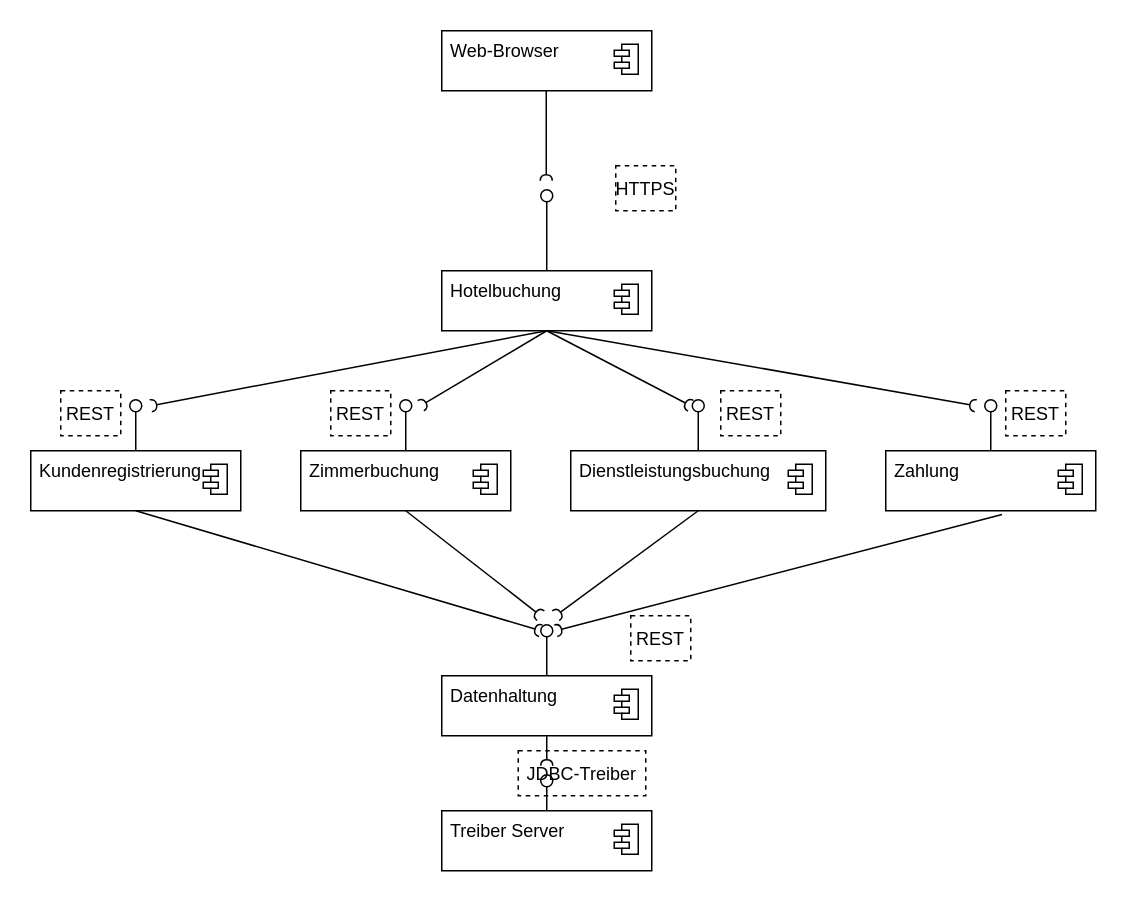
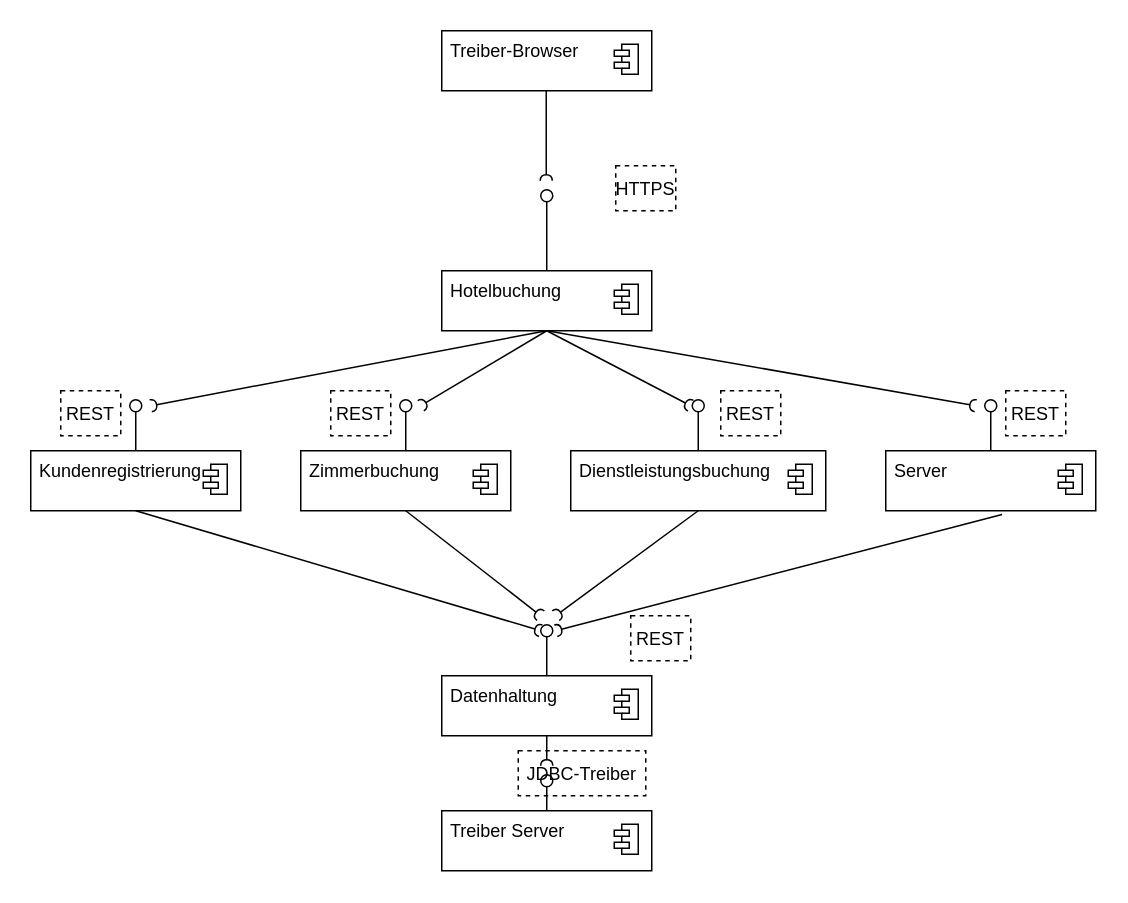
  <mxCell id="0" />
  <mxCell id="1" parent="0" />
  <mxCell id="2" value="" style="fontStyle=1;align=center;verticalAlign=top;childLayout=stackLayout;horizontal=1;horizontalStack=0;resizeParent=1;resizeParentMax=0;resizeLast=0;marginBottom=0;" vertex="1" parent="1"><mxGeometry x="294" y="180" width="140" height="40" as="geometry" /></mxCell>
  <mxCell id="3" value="Hotelbuchung" style="html=1;align=left;spacingLeft=4;verticalAlign=top;strokeColor=none;fillColor=none;" vertex="1" parent="2"><mxGeometry width="140" height="40" as="geometry" /></mxCell>
  <mxCell id="4" value="" style="shape=module;jettyWidth=10;jettyHeight=4;" vertex="1" parent="3"><mxGeometry x="1" width="16" height="20" relative="1" as="geometry"><mxPoint x="-25" y="9" as="offset" /></mxGeometry></mxCell>
  <mxCell id="5" value="" style="fontStyle=1;align=center;verticalAlign=top;childLayout=stackLayout;horizontal=1;horizontalStack=0;resizeParent=1;resizeParentMax=0;resizeLast=0;marginBottom=0;" vertex="1" parent="1"><mxGeometry x="294" y="20" width="140" height="40" as="geometry" /></mxCell>
- <mxCell id="6" value="Web-Browser" style="html=1;align=left;spacingLeft=4;verticalAlign=top;strokeColor=none;fillColor=none;" vertex="1" parent="5"><mxGeometry width="140" height="40" as="geometry" /></mxCell>
+ <mxCell id="6" value="Treiber-Browser" style="html=1;align=left;spacingLeft=4;verticalAlign=top;strokeColor=none;fillColor=none;" vertex="1" parent="5"><mxGeometry width="140" height="40" as="geometry" /></mxCell>
  <mxCell id="7" value="" style="shape=module;jettyWidth=10;jettyHeight=4;" vertex="1" parent="6"><mxGeometry x="1" width="16" height="20" relative="1" as="geometry"><mxPoint x="-25" y="9" as="offset" /></mxGeometry></mxCell>
  <mxCell id="8" value="" style="html=1;verticalAlign=bottom;labelBackgroundColor=none;startArrow=oval;startFill=0;startSize=8;endArrow=none;rounded=0;entryX=0.5;entryY=0;entryDx=0;entryDy=0;" edge="1" parent="1" target="15"><mxGeometry x="-1" y="3" relative="1" as="geometry"><mxPoint x="364" y="420" as="sourcePoint" /><mxPoint x="380" y="400" as="targetPoint" /></mxGeometry></mxCell>
  <mxCell id="9" value="" style="html=1;verticalAlign=bottom;labelBackgroundColor=none;startArrow=halfCircle;startFill=0;startSize=2;endArrow=none;rounded=0;entryX=0.5;entryY=1;entryDx=0;entryDy=0;" edge="1" parent="1" target="27"><mxGeometry x="-1" y="3" relative="1" as="geometry"><mxPoint x="360" y="420" as="sourcePoint" /><mxPoint x="40" y="410" as="targetPoint" /></mxGeometry></mxCell>
  <mxCell id="10" value="REST" style="fontStyle=0;dashed=1;" vertex="1" parent="1"><mxGeometry x="420" y="410" width="40" height="30" as="geometry" /></mxCell>
  <mxCell id="11" value="" style="fontStyle=1;align=center;verticalAlign=top;childLayout=stackLayout;horizontal=1;horizontalStack=0;resizeParent=1;resizeParentMax=0;resizeLast=0;marginBottom=0;" vertex="1" parent="1"><mxGeometry x="294" y="540" width="140" height="40" as="geometry" /></mxCell>
  <mxCell id="12" value="Treiber Server" style="html=1;align=left;spacingLeft=4;verticalAlign=top;strokeColor=none;fillColor=none;" vertex="1" parent="11"><mxGeometry width="140" height="40" as="geometry" /></mxCell>
  <mxCell id="13" value="" style="shape=module;jettyWidth=10;jettyHeight=4;" vertex="1" parent="12"><mxGeometry x="1" width="16" height="20" relative="1" as="geometry"><mxPoint x="-25" y="9" as="offset" /></mxGeometry></mxCell>
  <mxCell id="14" value="" style="fontStyle=1;align=center;verticalAlign=top;childLayout=stackLayout;horizontal=1;horizontalStack=0;resizeParent=1;resizeParentMax=0;resizeLast=0;marginBottom=0;" vertex="1" parent="1"><mxGeometry x="294" y="450" width="140" height="40" as="geometry" /></mxCell>
  <mxCell id="15" value="Datenhaltung" style="html=1;align=left;spacingLeft=4;verticalAlign=top;strokeColor=none;fillColor=none;" vertex="1" parent="14"><mxGeometry width="140" height="40" as="geometry" /></mxCell>
  <mxCell id="16" value="" style="shape=module;jettyWidth=10;jettyHeight=4;" vertex="1" parent="15"><mxGeometry x="1" width="16" height="20" relative="1" as="geometry"><mxPoint x="-25" y="9" as="offset" /></mxGeometry></mxCell>
  <mxCell id="17" value="" style="fontStyle=1;align=center;verticalAlign=top;childLayout=stackLayout;horizontal=1;horizontalStack=0;resizeParent=1;resizeParentMax=0;resizeLast=0;marginBottom=0;" vertex="1" parent="1"><mxGeometry x="590" y="300" width="140" height="40" as="geometry" /></mxCell>
- <mxCell id="18" value="Zahlung" style="html=1;align=left;spacingLeft=4;verticalAlign=top;strokeColor=none;fillColor=none;" vertex="1" parent="17"><mxGeometry width="140" height="40" as="geometry" /></mxCell>
+ <mxCell id="18" value="Server" style="html=1;align=left;spacingLeft=4;verticalAlign=top;strokeColor=none;fillColor=none;" vertex="1" parent="17"><mxGeometry width="140" height="40" as="geometry" /></mxCell>
  <mxCell id="19" value="" style="shape=module;jettyWidth=10;jettyHeight=4;" vertex="1" parent="18"><mxGeometry x="1" width="16" height="20" relative="1" as="geometry"><mxPoint x="-25" y="9" as="offset" /></mxGeometry></mxCell>
  <mxCell id="20" value="" style="fontStyle=1;align=center;verticalAlign=top;childLayout=stackLayout;horizontal=1;horizontalStack=0;resizeParent=1;resizeParentMax=0;resizeLast=0;marginBottom=0;" vertex="1" parent="1"><mxGeometry x="380" y="300" width="170" height="40" as="geometry" /></mxCell>
  <mxCell id="21" value="Dienstleistungsbuchung" style="html=1;align=left;spacingLeft=4;verticalAlign=top;strokeColor=none;fillColor=none;" vertex="1" parent="20"><mxGeometry width="170" height="40" as="geometry" /></mxCell>
  <mxCell id="22" value="" style="shape=module;jettyWidth=10;jettyHeight=4;" vertex="1" parent="21"><mxGeometry x="1" width="16" height="20" relative="1" as="geometry"><mxPoint x="-25" y="9" as="offset" /></mxGeometry></mxCell>
  <mxCell id="23" value="" style="fontStyle=1;align=center;verticalAlign=top;childLayout=stackLayout;horizontal=1;horizontalStack=0;resizeParent=1;resizeParentMax=0;resizeLast=0;marginBottom=0;" vertex="1" parent="1"><mxGeometry x="200" y="300" width="140" height="40" as="geometry" /></mxCell>
  <mxCell id="24" value="Zimmerbuchung" style="html=1;align=left;spacingLeft=4;verticalAlign=top;strokeColor=none;fillColor=none;" vertex="1" parent="23"><mxGeometry width="140" height="40" as="geometry" /></mxCell>
  <mxCell id="25" value="" style="shape=module;jettyWidth=10;jettyHeight=4;" vertex="1" parent="24"><mxGeometry x="1" width="16" height="20" relative="1" as="geometry"><mxPoint x="-25" y="9" as="offset" /></mxGeometry></mxCell>
  <mxCell id="26" value="" style="fontStyle=1;align=center;verticalAlign=top;childLayout=stackLayout;horizontal=1;horizontalStack=0;resizeParent=1;resizeParentMax=0;resizeLast=0;marginBottom=0;" vertex="1" parent="1"><mxGeometry x="20" y="300" width="140" height="40" as="geometry" /></mxCell>
  <mxCell id="27" value="Kundenregistrierung" style="html=1;align=left;spacingLeft=4;verticalAlign=top;strokeColor=none;fillColor=none;" vertex="1" parent="26"><mxGeometry width="140" height="40" as="geometry" /></mxCell>
  <mxCell id="28" value="" style="shape=module;jettyWidth=10;jettyHeight=4;" vertex="1" parent="27"><mxGeometry x="1" width="16" height="20" relative="1" as="geometry"><mxPoint x="-25" y="9" as="offset" /></mxGeometry></mxCell>
  <mxCell id="29" value="" style="html=1;verticalAlign=bottom;labelBackgroundColor=none;startArrow=oval;startFill=0;startSize=8;endArrow=none;rounded=0;entryX=0.5;entryY=0;entryDx=0;entryDy=0;" edge="1" parent="1" target="21"><mxGeometry x="-1" y="3" relative="1" as="geometry"><mxPoint x="465" y="270" as="sourcePoint" /><mxPoint x="496.34" y="240" as="targetPoint" /></mxGeometry></mxCell>
  <mxCell id="30" value="" style="html=1;verticalAlign=bottom;labelBackgroundColor=none;startArrow=halfCircle;startFill=0;startSize=2;endArrow=none;rounded=0;entryX=0.5;entryY=1;entryDx=0;entryDy=0;" edge="1" parent="1" target="3"><mxGeometry x="-1" y="3" relative="1" as="geometry"><mxPoint x="460" y="270" as="sourcePoint" /><mxPoint x="390" y="220" as="targetPoint" /></mxGeometry></mxCell>
  <mxCell id="31" value="REST" style="fontStyle=0;dashed=1;" vertex="1" parent="1"><mxGeometry x="40" y="260" width="40" height="30" as="geometry" /></mxCell>
  <mxCell id="32" value="" style="html=1;verticalAlign=bottom;labelBackgroundColor=none;startArrow=oval;startFill=0;startSize=8;endArrow=none;rounded=0;entryX=0.5;entryY=0;entryDx=0;entryDy=0;" edge="1" parent="1" target="3"><mxGeometry x="-1" y="3" relative="1" as="geometry"><mxPoint x="364" y="130" as="sourcePoint" /><mxPoint x="290" y="180" as="targetPoint" /></mxGeometry></mxCell>
  <mxCell id="33" value="" style="html=1;verticalAlign=bottom;labelBackgroundColor=none;startArrow=halfCircle;startFill=0;startSize=2;endArrow=none;rounded=0;entryX=0.5;entryY=1;entryDx=0;entryDy=0;" edge="1" parent="1"><mxGeometry x="-1" y="3" relative="1" as="geometry"><mxPoint x="363.66" y="120" as="sourcePoint" /><mxPoint x="363.66" y="60" as="targetPoint" /></mxGeometry></mxCell>
  <mxCell id="34" value="HTTPS" style="fontStyle=0;dashed=1;" vertex="1" parent="1"><mxGeometry x="410" y="110" width="40" height="30" as="geometry" /></mxCell>
  <mxCell id="35" value="" style="html=1;verticalAlign=bottom;labelBackgroundColor=none;startArrow=oval;startFill=0;startSize=8;endArrow=none;rounded=0;entryX=0.5;entryY=0;entryDx=0;entryDy=0;" edge="1" parent="1" target="27"><mxGeometry x="-1" y="3" relative="1" as="geometry"><mxPoint x="90" y="270" as="sourcePoint" /><mxPoint x="130" y="230" as="targetPoint" /></mxGeometry></mxCell>
  <mxCell id="36" value="" style="html=1;verticalAlign=bottom;labelBackgroundColor=none;startArrow=oval;startFill=0;startSize=8;endArrow=none;rounded=0;entryX=0.5;entryY=0;entryDx=0;entryDy=0;" edge="1" parent="1" target="24"><mxGeometry x="-1" y="3" relative="1" as="geometry"><mxPoint x="270" y="270" as="sourcePoint" /><mxPoint x="435" y="320" as="targetPoint" /></mxGeometry></mxCell>
  <mxCell id="37" value="" style="html=1;verticalAlign=bottom;labelBackgroundColor=none;startArrow=oval;startFill=0;startSize=8;endArrow=none;rounded=0;entryX=0.5;entryY=0;entryDx=0;entryDy=0;" edge="1" parent="1" target="18"><mxGeometry x="-1" y="3" relative="1" as="geometry"><mxPoint x="660" y="270" as="sourcePoint" /><mxPoint x="515" y="330" as="targetPoint" /></mxGeometry></mxCell>
  <mxCell id="38" value="" style="html=1;verticalAlign=bottom;labelBackgroundColor=none;startArrow=halfCircle;startFill=0;startSize=2;endArrow=none;rounded=0;entryX=0.5;entryY=1;entryDx=0;entryDy=0;" edge="1" parent="1" target="3"><mxGeometry x="-1" y="3" relative="1" as="geometry"><mxPoint x="650" y="270" as="sourcePoint" /><mxPoint x="374" y="230" as="targetPoint" /></mxGeometry></mxCell>
  <mxCell id="39" value="" style="html=1;verticalAlign=bottom;labelBackgroundColor=none;startArrow=halfCircle;startFill=0;startSize=2;endArrow=none;rounded=0;entryX=0.5;entryY=1;entryDx=0;entryDy=0;" edge="1" parent="1" target="3"><mxGeometry x="-1" y="3" relative="1" as="geometry"><mxPoint x="280" y="270" as="sourcePoint" /><mxPoint x="384" y="240" as="targetPoint" /></mxGeometry></mxCell>
  <mxCell id="40" value="" style="html=1;verticalAlign=bottom;labelBackgroundColor=none;startArrow=halfCircle;startFill=0;startSize=2;endArrow=none;rounded=0;entryX=0.5;entryY=1;entryDx=0;entryDy=0;" edge="1" parent="1" target="3"><mxGeometry x="-1" y="3" relative="1" as="geometry"><mxPoint x="100" y="270" as="sourcePoint" /><mxPoint x="394" y="250" as="targetPoint" /></mxGeometry></mxCell>
  <mxCell id="41" value="REST" style="fontStyle=0;dashed=1;" vertex="1" parent="1"><mxGeometry x="220" y="260" width="40" height="30" as="geometry" /></mxCell>
  <mxCell id="42" value="REST" style="fontStyle=0;dashed=1;" vertex="1" parent="1"><mxGeometry x="480" y="260" width="40" height="30" as="geometry" /></mxCell>
  <mxCell id="43" value="REST" style="fontStyle=0;dashed=1;" vertex="1" parent="1"><mxGeometry x="670" y="260" width="40" height="30" as="geometry" /></mxCell>
  <mxCell id="44" value="" style="html=1;verticalAlign=bottom;labelBackgroundColor=none;startArrow=halfCircle;startFill=0;startSize=2;endArrow=none;rounded=0;entryX=0.5;entryY=1;entryDx=0;entryDy=0;" edge="1" parent="1" target="24"><mxGeometry x="-1" y="3" relative="1" as="geometry"><mxPoint x="360" y="410" as="sourcePoint" /><mxPoint x="100" y="350" as="targetPoint" /></mxGeometry></mxCell>
  <mxCell id="45" value="" style="html=1;verticalAlign=bottom;labelBackgroundColor=none;startArrow=halfCircle;startFill=0;startSize=2;endArrow=none;rounded=0;entryX=0.5;entryY=1;entryDx=0;entryDy=0;" edge="1" parent="1" target="21"><mxGeometry x="-1" y="3" relative="1" as="geometry"><mxPoint x="370" y="410" as="sourcePoint" /><mxPoint x="280" y="350" as="targetPoint" /></mxGeometry></mxCell>
  <mxCell id="46" value="" style="html=1;verticalAlign=bottom;labelBackgroundColor=none;startArrow=halfCircle;startFill=0;startSize=2;endArrow=none;rounded=0;entryX=0.554;entryY=1.062;entryDx=0;entryDy=0;entryPerimeter=0;" edge="1" parent="1" target="18"><mxGeometry x="-1" y="3" relative="1" as="geometry"><mxPoint x="370" y="420" as="sourcePoint" /><mxPoint x="475" y="350" as="targetPoint" /></mxGeometry></mxCell>
  <mxCell id="47" value="JDBC-Treiber" style="fontStyle=0;dashed=1;" vertex="1" parent="1"><mxGeometry x="345" y="500" width="85" height="30" as="geometry" /></mxCell>
  <mxCell id="48" value="" style="html=1;verticalAlign=bottom;labelBackgroundColor=none;startArrow=oval;startFill=0;startSize=8;endArrow=none;rounded=0;entryX=0.5;entryY=0;entryDx=0;entryDy=0;" edge="1" parent="1" target="12"><mxGeometry x="1" y="136" relative="1" as="geometry"><mxPoint x="364" y="520" as="sourcePoint" /><mxPoint x="374" y="460" as="targetPoint" /><mxPoint as="offset" /></mxGeometry></mxCell>
  <mxCell id="49" value="" style="html=1;verticalAlign=bottom;labelBackgroundColor=none;startArrow=halfCircle;startFill=0;startSize=2;endArrow=none;rounded=0;entryX=0.5;entryY=1;entryDx=0;entryDy=0;" edge="1" parent="1" target="15"><mxGeometry x="-1" y="3" relative="1" as="geometry"><mxPoint x="364" y="510" as="sourcePoint" /><mxPoint x="475" y="350" as="targetPoint" /></mxGeometry></mxCell>
